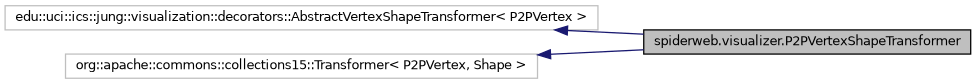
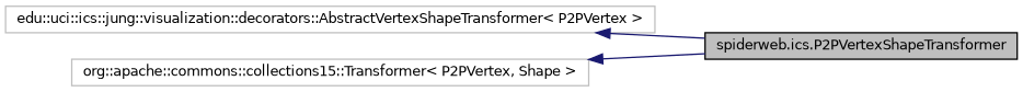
  digraph {
    rankdir=LR
    node [color=grey75 fillcolor=white fontname=Helvetica fontsize=10 shape=record style=filled]
    edge [color=midnightblue dir=back fontname=Helvetica fontsize=10 labelfontname=Helvetica labelfontsize=10 style=solid]
-   n1 [color=black fillcolor=grey75 fontcolor=black height=0.2 label="spiderweb.visualizer.P2PVertexShapeTransformer" width=0.4]
+   n1 [color=black fillcolor=grey75 fontcolor=black height=0.2 label="spiderweb.ics.P2PVertexShapeTransformer" width=0.4]
    n2 [height=0.2 label="edu::uci::ics::jung::visualization::decorators::AbstractVertexShapeTransformer\< P2PVertex \>" width=0.4]
    n3 [height=0.2 label="org::apache::commons::collections15::Transformer\< P2PVertex, Shape \>" width=0.4]
    n2 -> n1
    n3 -> n1
  }
